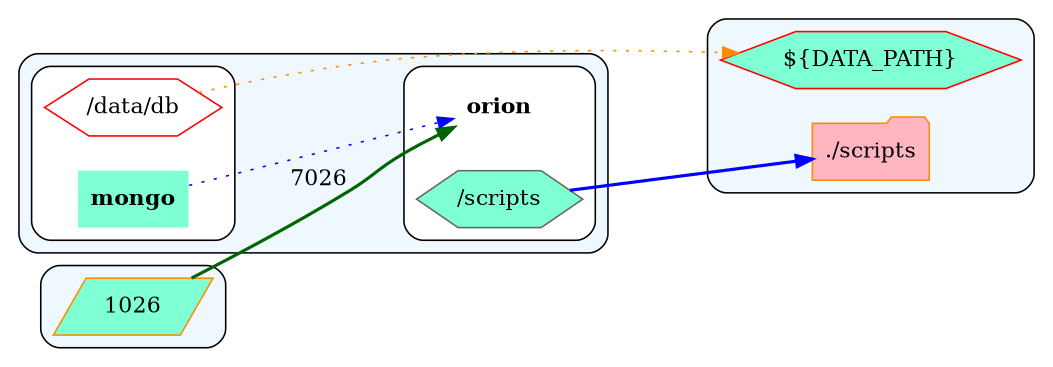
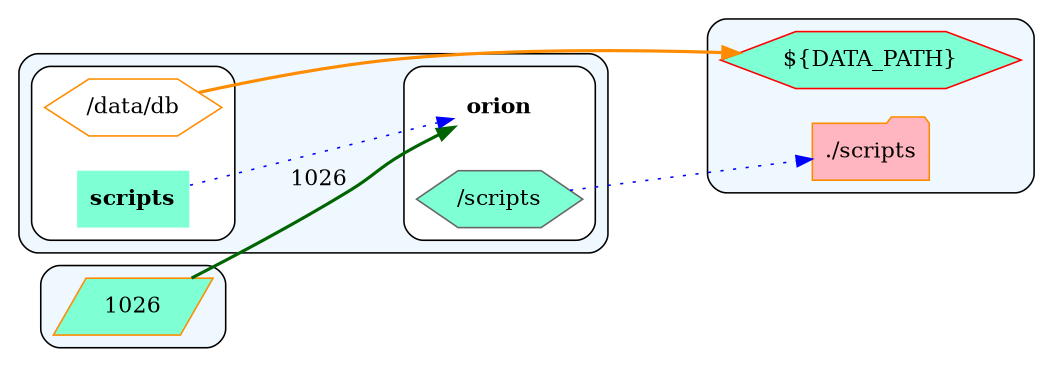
  digraph {
    compound=true
    fillcolor=aliceblue
    nodesep=0.3
    rankdir=LR
    ranksep=1.2
    style="filled,rounded"
    node [color=red fillcolor=aquamarine shape=hexagon style=filled]
    edge [color=blue style=bold]
    n1 [label="${DATA_PATH}"]
    n2 [color=darkorange fillcolor=lightpink label="./scripts" shape=folder]
    1026 [color=darkorange shape=parallelogram]
-   mongo [color=purple fontname="times-bold" shape=plaintext]
-   n5 [fillcolor=white label="/data/db"]
+   mongo [color=purple fontname="times-bold" shape=plaintext label=scripts]
+   n5 [color=darkorange fillcolor=white label="/data/db"]
    orion [fillcolor=white fontname="times-bold" shape=plaintext]
    n7 [color=gray40 label="/scripts"]
    subgraph cluster_1 {
      n1
      n2
    }
    subgraph cluster_2 {
      1026
    }
    subgraph cluster_3 {
      subgraph cluster_4 {
        fillcolor=white
        subgraph sub_5 {
          fillcolor=white
          mongo
        }
        subgraph sub_6 {
          fillcolor=white
          n5
        }
      }
      subgraph cluster_7 {
        fillcolor=white
        subgraph sub_8 {
          fillcolor=white
          orion
        }
        subgraph sub_9 {
          fillcolor=white
          n7
        }
      }
    }
-   1026 -> orion [color=darkgreen label=7026]
+   1026 -> orion [color=darkgreen label=1026]
    mongo -> orion [style=dotted]
-   n5 -> n1 [color=darkorange style=dotted]
-   n7 -> n2
+   n5 -> n1 [color=darkorange]
+   n7 -> n2 [style=dotted]
  }
